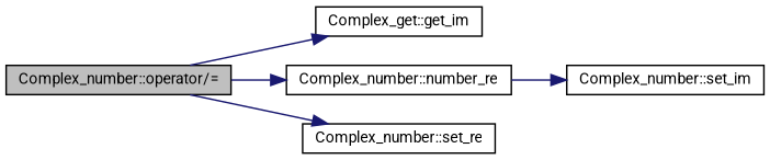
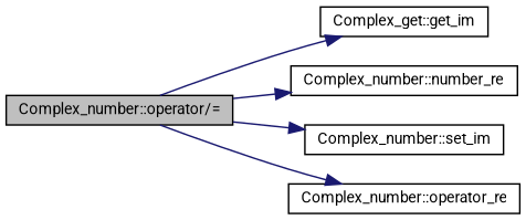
  digraph {
    fontname=Roboto
    rankdir=LR
    node [color=black fillcolor=white fontname=Roboto fontsize=10 shape=record style=filled]
    edge [color=midnightblue fontname=Roboto fontsize=10 labelfontname=Helvetica labelfontsize=10 style=solid]
    n1 [fillcolor=grey75 fontcolor=black height=0.2 label="Complex_number::operator/=" width=0.4]
    n2 [height=0.2 label="Complex_get::get_im" width=0.4]
    n3 [height=0.2 label="Complex_number::number_re" width=0.4]
    n4 [height=0.2 label="Complex_number::set_im" width=0.4]
-   n5 [height=0.2 label="Complex_number::set_re" width=0.4]
+   n5 [height=0.2 label="Complex_number::operator_re" width=0.4]
    n1 -> n2
    n1 -> n3
-   n3 -> n4
+   n1 -> n4
    n1 -> n5
  }
